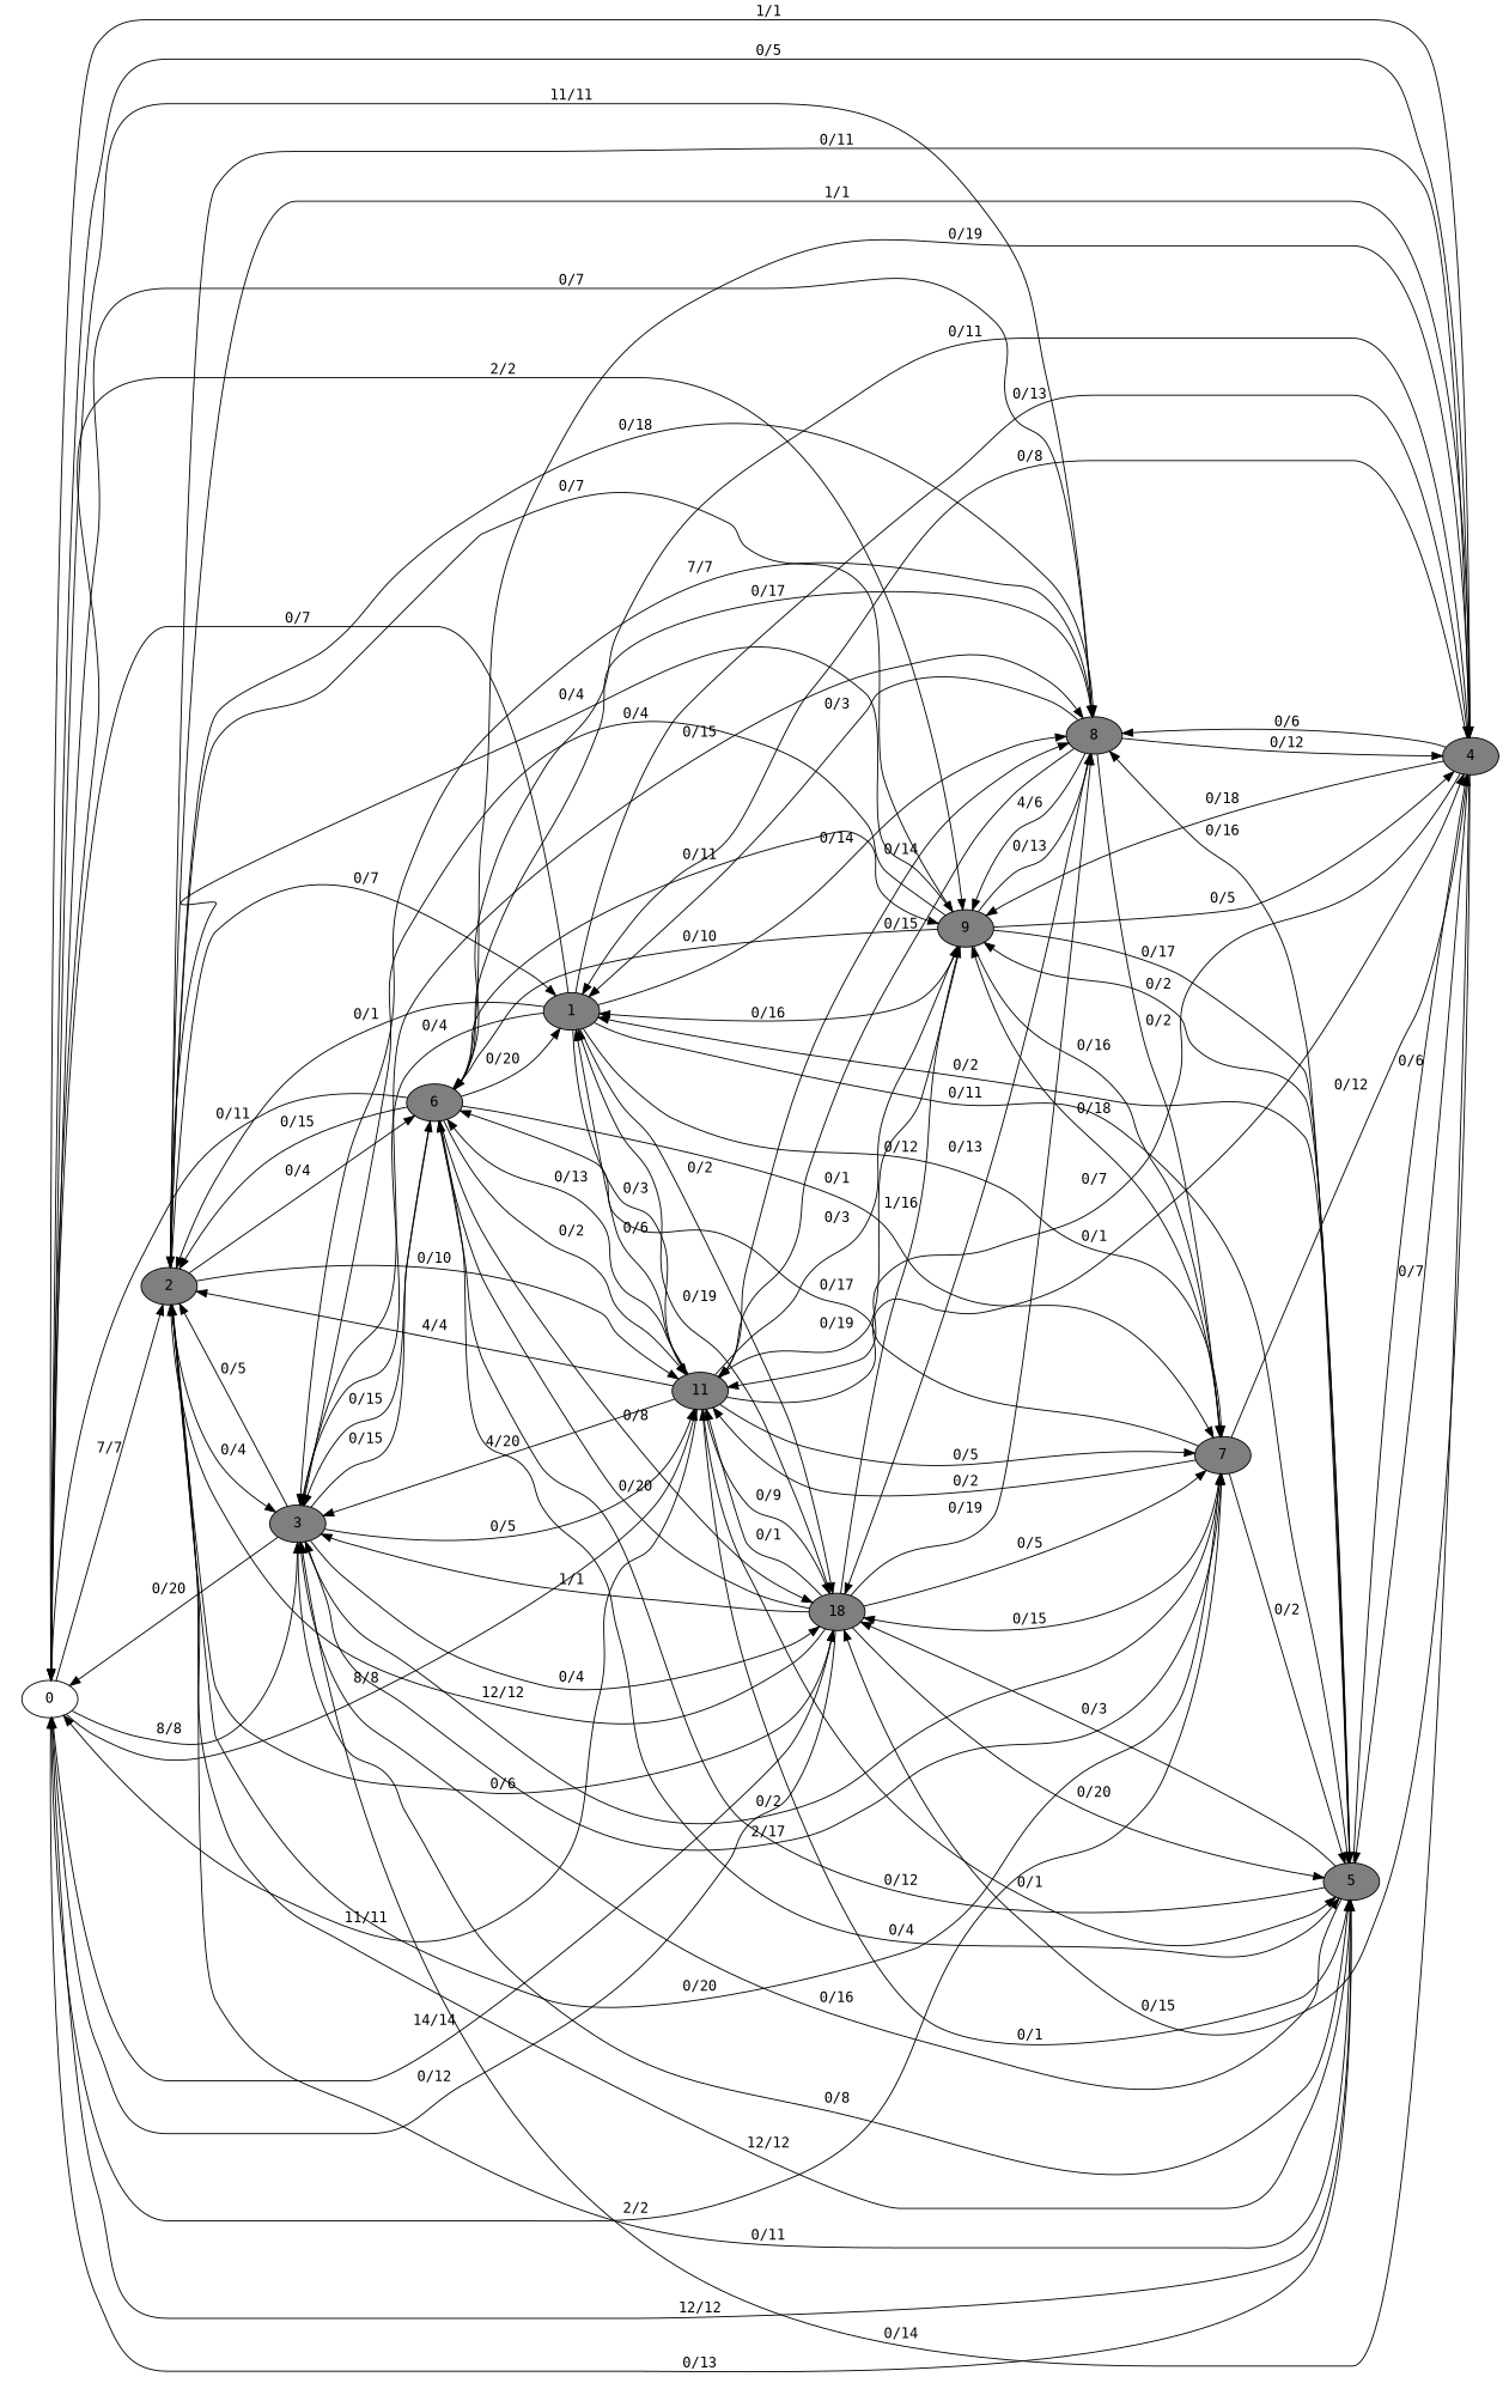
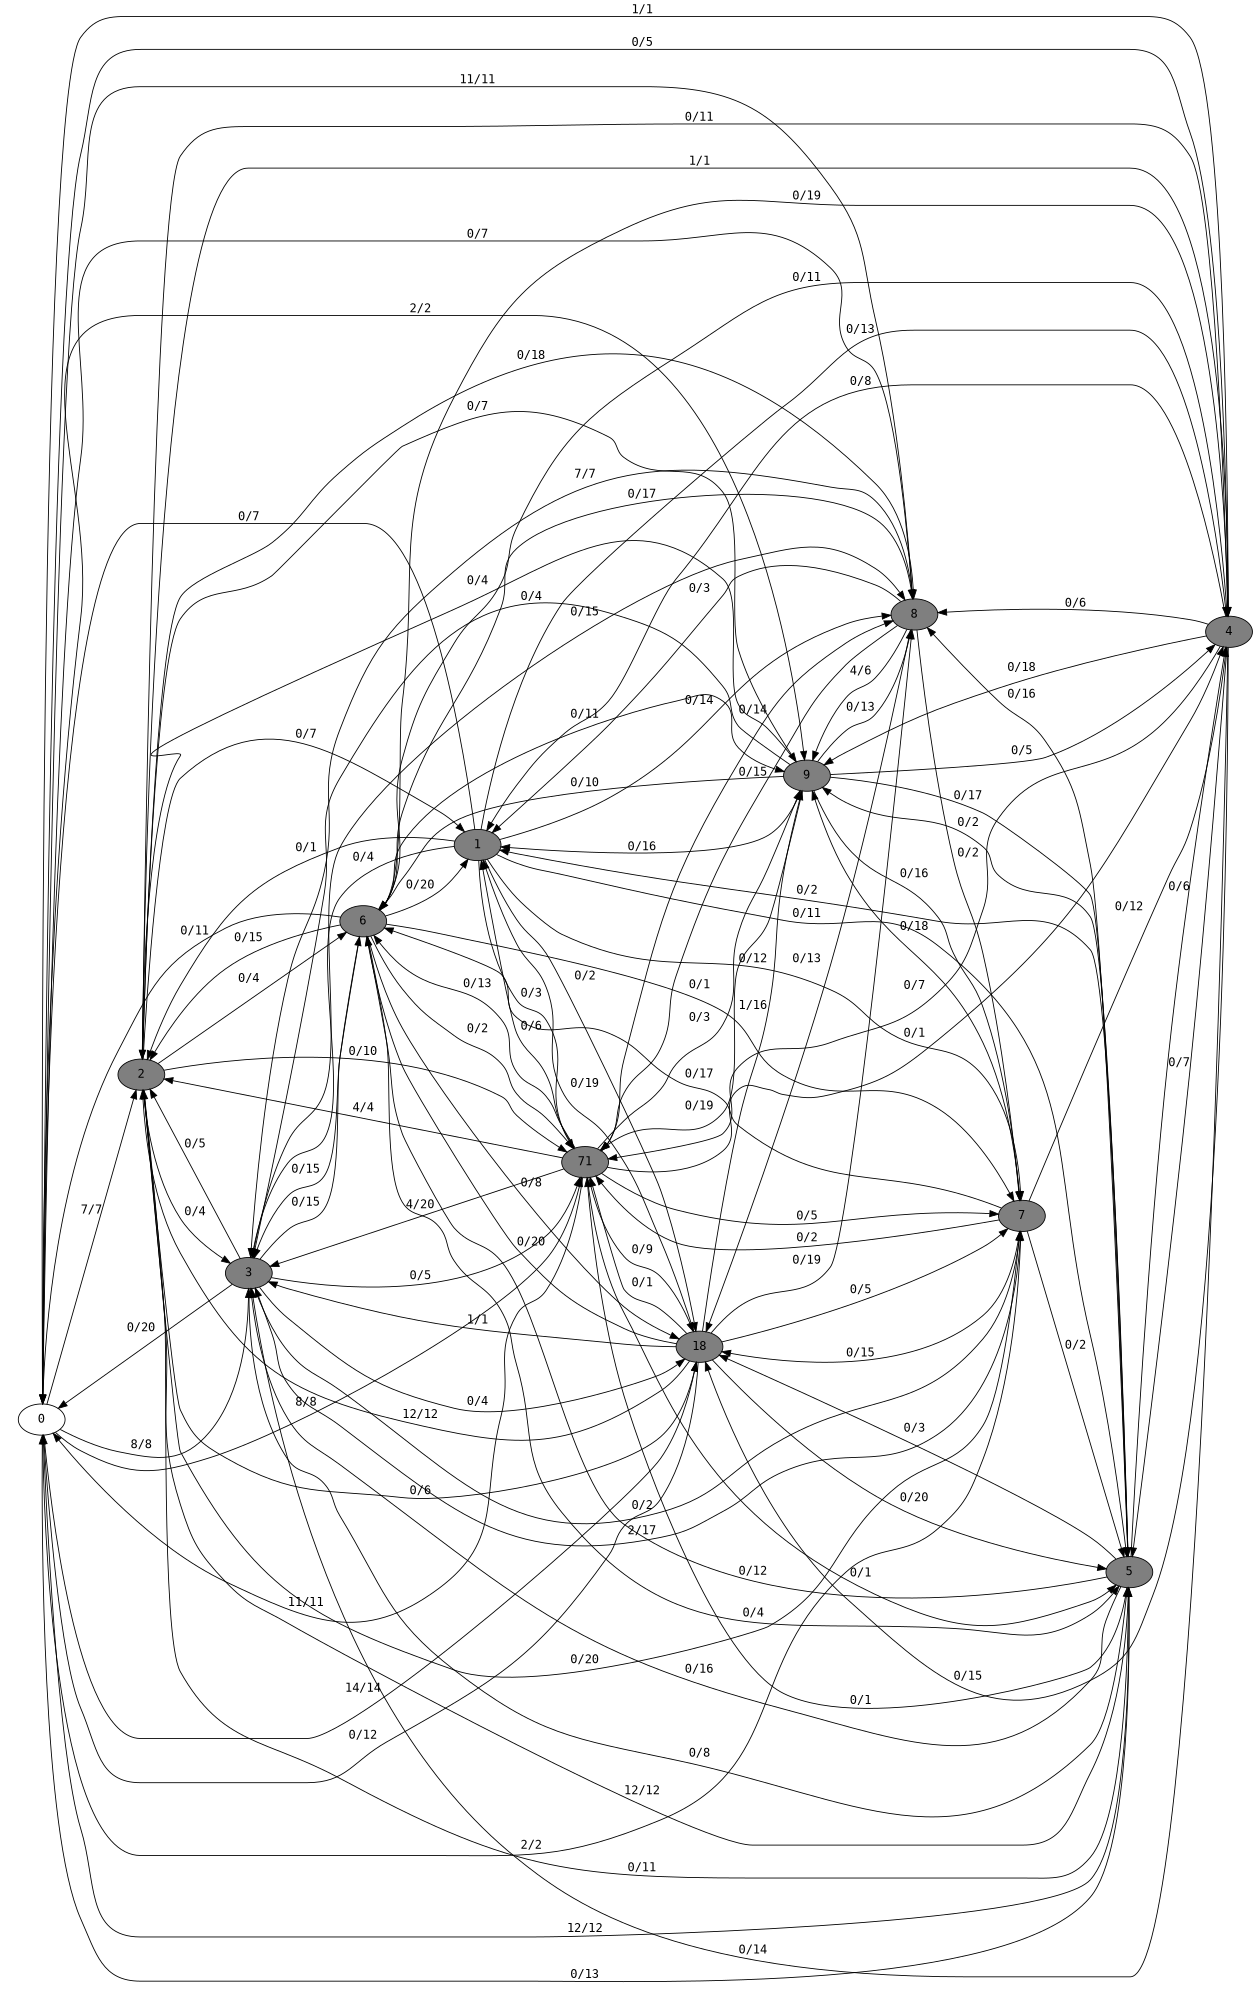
  digraph {
    fontname="DejaVu Sans Mono"
    rankdir=LR
    node [fillcolor=grey50 fontname="DejaVu Sans Mono" style=filled]
    edge [fontname="DejaVu Sans Mono"]
    0 [fillcolor=grey100]
    2
    3
    4
    5
    7
    8
    9
    n9 [label=18]
-   11
+   11 [label=71]
    1
    6
    0 -> 2 [label="7/7"]
    0 -> 3 [label="8/8"]
    0 -> 4 [label="1/1"]
    0 -> 5 [label="12/12"]
    0 -> 7 [label="2/2"]
    0 -> 8 [label="11/11"]
    0 -> 9 [label="2/2"]
    0 -> n9 [label="14/14"]
    0 -> 11 [label="8/8"]
    2 -> 3 [label="0/4"]
    2 -> 4 [label="0/11"]
    2 -> 5 [label="0/11"]
    2 -> 7 [label="0/20"]
    2 -> 8 [label="0/18"]
    2 -> 9 [label="0/7"]
    2 -> n9 [label="0/6"]
    2 -> 11 [label="0/10"]
    2 -> 1 [label="0/7"]
    2 -> 6 [label="0/4"]
    3 -> 0 [label="0/20"]
    3 -> 2 [label="0/5"]
    3 -> 5 [label="0/8"]
    3 -> 7 [label="0/2"]
    3 -> 8 [label="0/15"]
    3 -> n9 [label="0/4"]
    3 -> 11 [label="0/5"]
    3 -> 6 [label="0/15"]
    4 -> 0 [label="0/5"]
    4 -> 2 [label="1/1"]
    4 -> 3 [label="0/14"]
    4 -> 5 [label="0/7"]
    4 -> 8 [label="0/6"]
    4 -> 9 [label="0/18"]
    4 -> n9 [label="0/15"]
    4 -> 11 [label="0/7"]
    4 -> 1 [label="0/8"]
    4 -> 6 [label="0/11"]
    5 -> 0 [label="0/13"]
    5 -> 2 [label="12/12"]
    5 -> 3 [label="0/16"]
    5 -> 4 [label="0/6"]
    5 -> 8 [label="0/16"]
    5 -> 9 [label="0/2"]
    5 -> n9 [label="0/3"]
    5 -> 11 [label="0/1"]
    5 -> 1 [label="0/2"]
    5 -> 6 [label="0/12"]
    7 -> 3 [label="2/17"]
    7 -> 4 [label="0/12"]
    7 -> 5 [label="0/2"]
    7 -> 9 [label="0/18"]
    7 -> n9 [label="0/15"]
    7 -> 11 [label="0/2"]
    7 -> 6 [label="0/17"]
    8 -> 0 [label="0/7"]
    8 -> 3 [label="7/7"]
-   8 -> 4 [label="0/12"]
    8 -> 7 [label="0/2"]
    8 -> 9 [label="4/6"]
    8 -> n9 [label="0/13"]
    8 -> 11 [label="0/15"]
    8 -> 1 [label="0/3"]
    9 -> 2 [label="0/4"]
    9 -> 3 [label="0/4"]
    9 -> 4 [label="0/5"]
    9 -> 5 [label="0/17"]
    9 -> 7 [label="0/16"]
    9 -> 8 [label="0/13"]
    9 -> 11 [label="0/19"]
    9 -> 1 [label="0/16"]
    9 -> 6 [label="0/10"]
    n9 -> 0 [label="0/12"]
    n9 -> 2 [label="12/12"]
    n9 -> 3 [label="1/1"]
    n9 -> 5 [label="0/20"]
    n9 -> 7 [label="0/5"]
    n9 -> 8 [label="0/19"]
    n9 -> 9 [label="1/16"]
    n9 -> 11 [label="0/1"]
    n9 -> 1 [label="0/19"]
    n9 -> 6 [label="0/20"]
    11 -> 0 [label="11/11"]
    11 -> 2 [label="4/4"]
    11 -> 3 [label="4/20"]
    11 -> 4 [label="0/1"]
    11 -> 5 [label="0/1"]
    11 -> 7 [label="0/5"]
    11 -> 8 [label="0/14"]
    11 -> 9 [label="0/3"]
    11 -> n9 [label="0/9"]
    11 -> 1 [label="0/6"]
    11 -> 6 [label="0/13"]
    1 -> 0 [label="0/7"]
    1 -> 2 [label="0/1"]
    1 -> 3 [label="0/4"]
    1 -> 4 [label="0/13"]
    1 -> 5 [label="0/11"]
    1 -> 7 [label="0/12"]
    1 -> 8 [label="0/14"]
    1 -> n9 [label="0/2"]
    1 -> 11 [label="0/3"]
    6 -> 0 [label="0/11"]
    6 -> 2 [label="0/15"]
    6 -> 3 [label="0/15"]
    6 -> 4 [label="0/19"]
    6 -> 5 [label="0/4"]
    6 -> 7 [label="0/1"]
    6 -> 8 [label="0/17"]
    6 -> 9 [label="0/11"]
    6 -> n9 [label="0/8"]
    6 -> 11 [label="0/2"]
    6 -> 1 [label="0/20"]
  }
